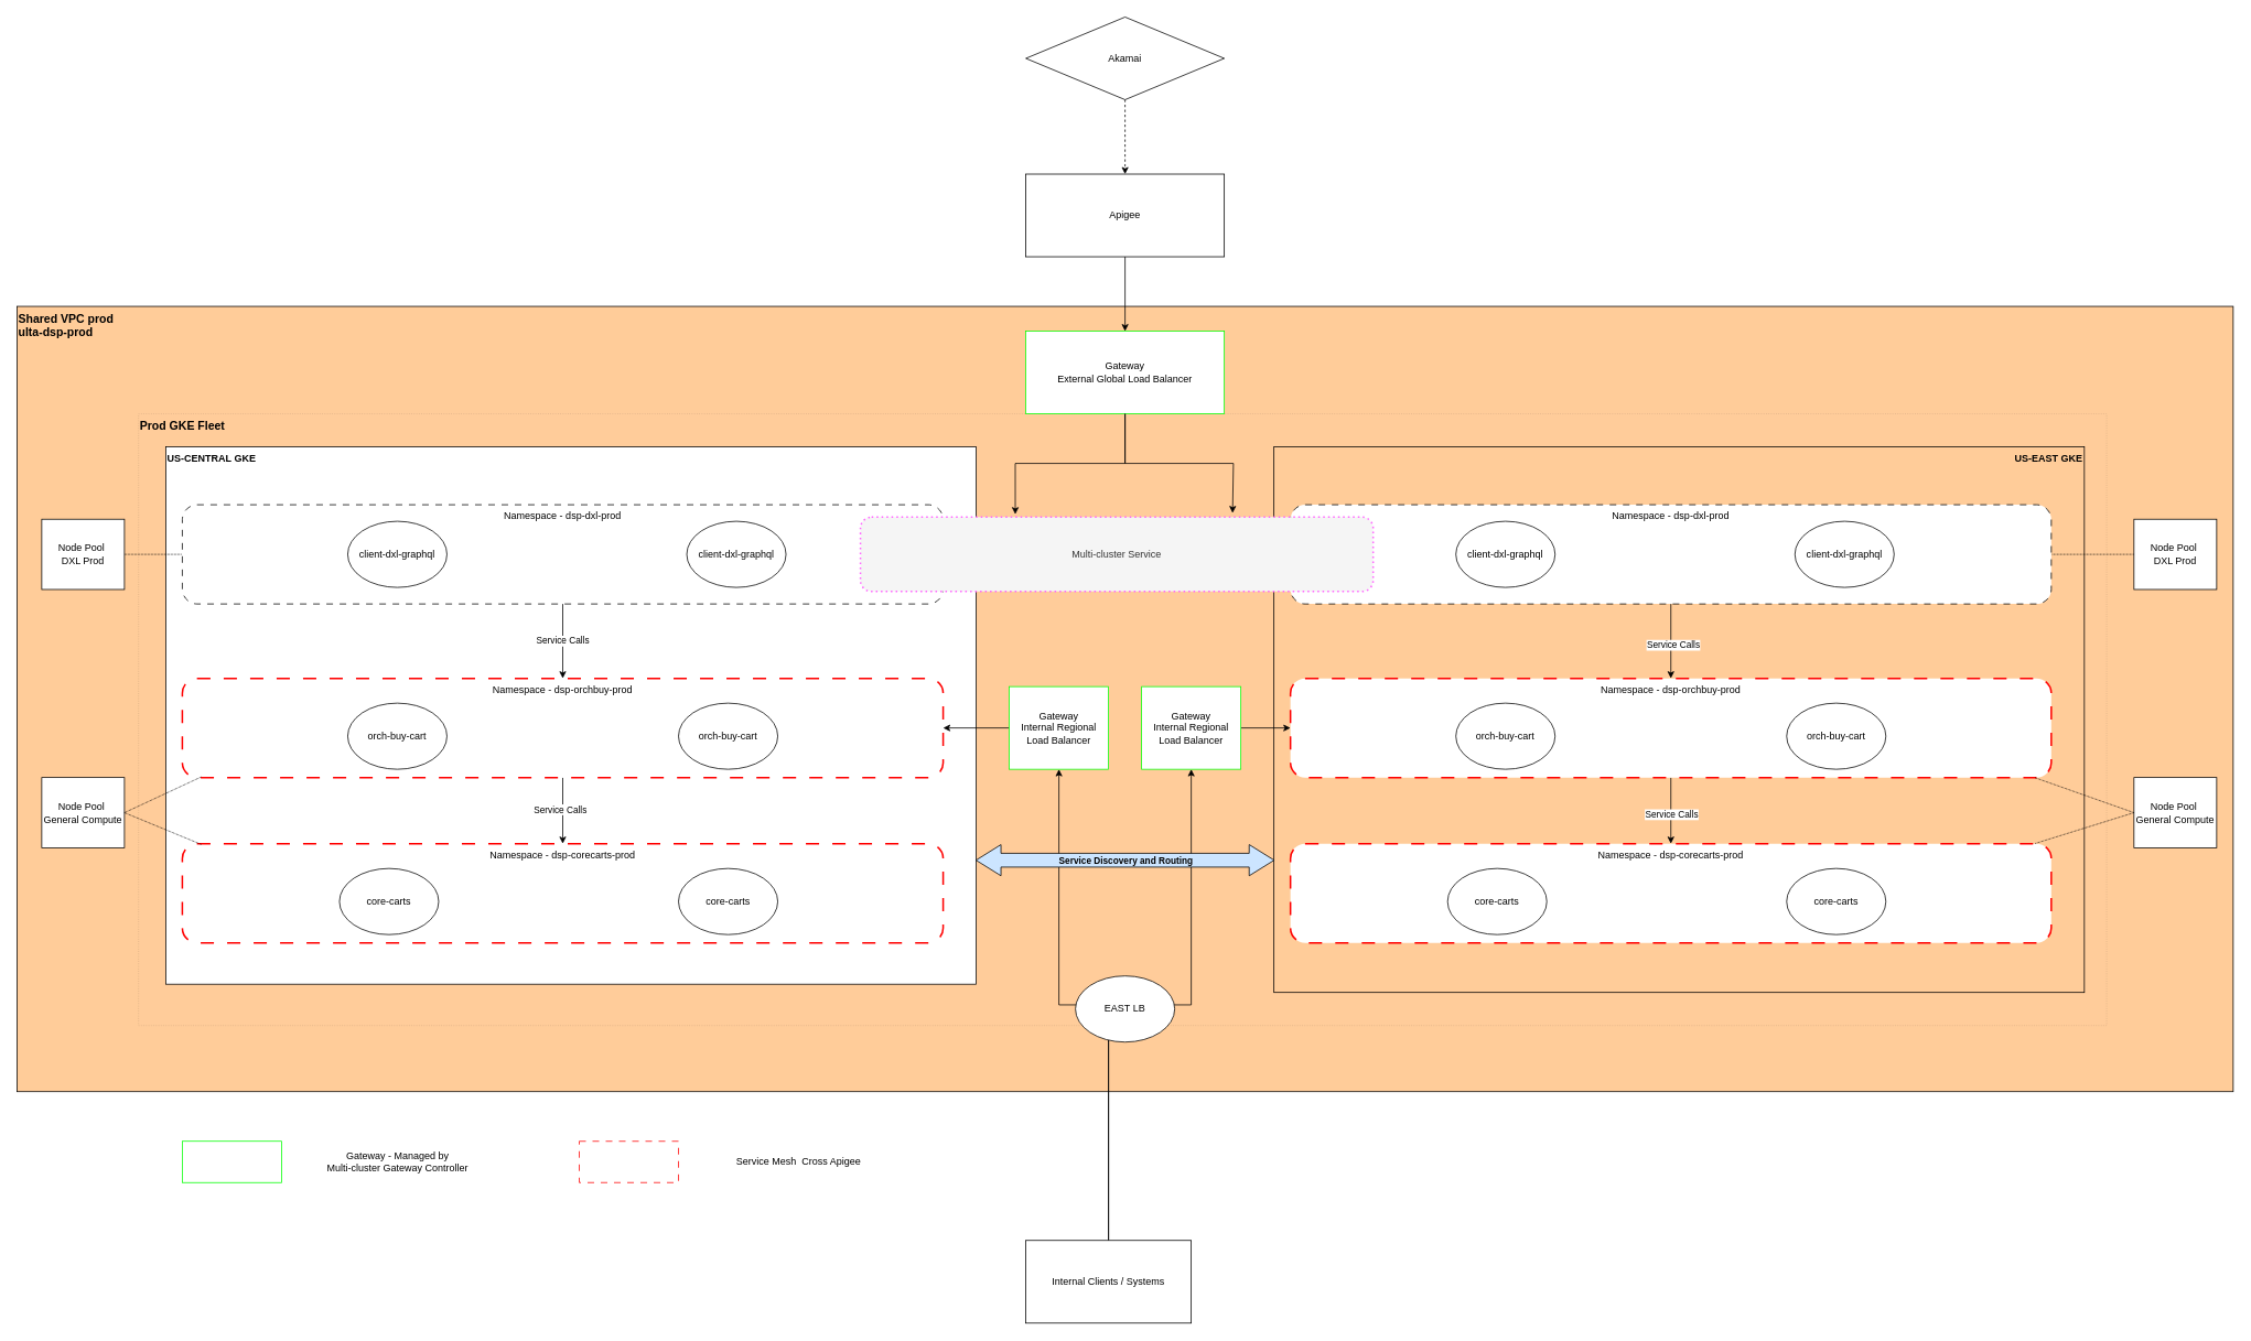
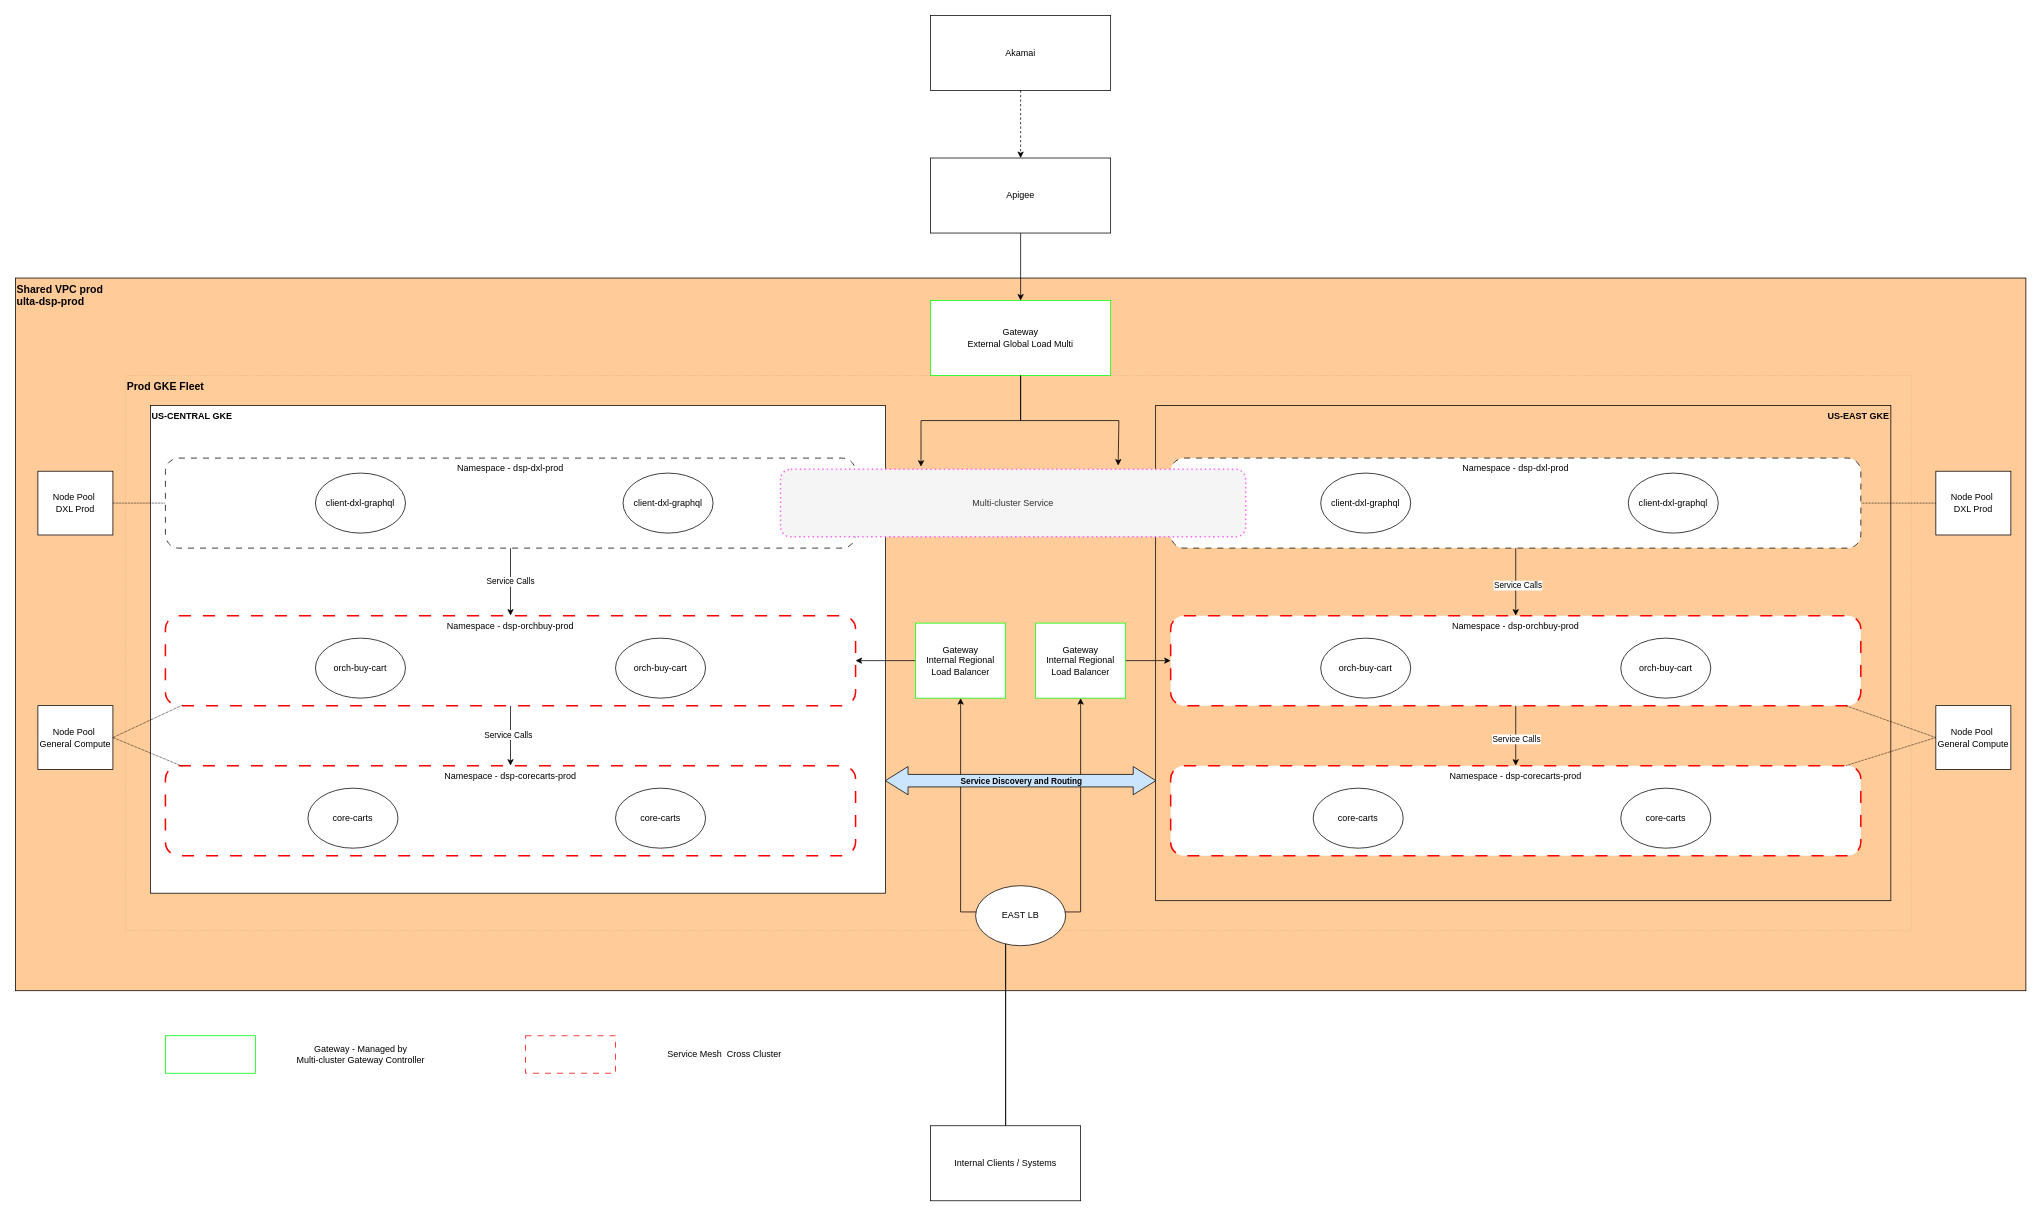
  <mxCell id="0" />
  <mxCell id="1" parent="0" />
  <mxCell id="2" value="&lt;font style=&quot;font-size: 14px;&quot;&gt;&lt;b&gt;Shared VPC prod&lt;br&gt;ulta-dsp-prod&lt;/b&gt;&lt;/font&gt;" style="rounded=0;whiteSpace=wrap;html=1;align=left;verticalAlign=top;fillColor=#ffcc99;" vertex="1" parent="1"><mxGeometry x="20" y="370" width="2680" height="950" as="geometry" /></mxCell>
  <mxCell id="3" value="&lt;span style=&quot;font-size: 14px;&quot;&gt;&lt;b&gt;Prod GKE Fleet&lt;/b&gt;&lt;/span&gt;" style="rounded=0;whiteSpace=wrap;html=1;align=left;verticalAlign=top;dashed=1;dashPattern=1 2;fillColor=#ffcc99;strokeColor=#36393d;opacity=20;" vertex="1" parent="1"><mxGeometry x="167" y="500" width="2380" height="740" as="geometry" /></mxCell>
  <mxCell id="4" value="&lt;b&gt;US-CENTRAL GKE&lt;/b&gt;" style="rounded=0;whiteSpace=wrap;html=1;verticalAlign=top;align=left;" vertex="1" parent="1"><mxGeometry x="200" y="540" width="980" height="650" as="geometry" /></mxCell>
  <mxCell id="5" style="edgeStyle=orthogonalEdgeStyle;rounded=0;orthogonalLoop=1;jettySize=auto;html=1;exitX=0.5;exitY=1;exitDx=0;exitDy=0;" edge="1" parent="1" source="7" target="10"><mxGeometry relative="1" as="geometry" /></mxCell>
  <mxCell id="6" value="Service Calls" style="edgeLabel;html=1;align=center;verticalAlign=middle;resizable=0;points=[];" vertex="1" connectable="0" parent="5"><mxGeometry x="-0.022" y="-1" relative="1" as="geometry"><mxPoint as="offset" /></mxGeometry></mxCell>
  <mxCell id="7" value="Namespace - dsp-dxl-prod" style="rounded=1;whiteSpace=wrap;html=1;verticalAlign=top;dashed=1;dashPattern=8 8;" vertex="1" parent="1"><mxGeometry x="220" y="610" width="920" height="120" as="geometry" /></mxCell>
  <mxCell id="8" style="edgeStyle=orthogonalEdgeStyle;rounded=0;orthogonalLoop=1;jettySize=auto;html=1;exitX=0.5;exitY=1;exitDx=0;exitDy=0;entryX=0.5;entryY=0;entryDx=0;entryDy=0;" edge="1" parent="1" source="10" target="11"><mxGeometry relative="1" as="geometry" /></mxCell>
  <mxCell id="9" value="Service Calls" style="edgeLabel;html=1;align=center;verticalAlign=middle;resizable=0;points=[];" vertex="1" connectable="0" parent="8"><mxGeometry x="-0.05" y="-4" relative="1" as="geometry"><mxPoint as="offset" /></mxGeometry></mxCell>
  <mxCell id="10" value="Namespace - dsp-orchbuy-prod" style="rounded=1;whiteSpace=wrap;html=1;verticalAlign=top;dashed=1;dashPattern=8 8;strokeColor=#FF0000;strokeWidth=2;" vertex="1" parent="1"><mxGeometry x="220" y="820" width="920" height="120" as="geometry" /></mxCell>
  <mxCell id="11" value="Namespace - dsp-corecarts-prod" style="rounded=1;whiteSpace=wrap;html=1;verticalAlign=top;dashed=1;dashPattern=8 8;strokeColor=#FF0000;strokeWidth=2;" vertex="1" parent="1"><mxGeometry x="220" y="1020" width="920" height="120" as="geometry" /></mxCell>
  <mxCell id="12" value="client-dxl-graphql" style="ellipse;whiteSpace=wrap;html=1;" vertex="1" parent="1"><mxGeometry x="420" y="630" width="120" height="80" as="geometry" /></mxCell>
  <mxCell id="13" value="client-dxl-graphql" style="ellipse;whiteSpace=wrap;html=1;" vertex="1" parent="1"><mxGeometry x="830" y="630" width="120" height="80" as="geometry" /></mxCell>
  <mxCell id="14" value="orch-buy-cart" style="ellipse;whiteSpace=wrap;html=1;" vertex="1" parent="1"><mxGeometry x="420" y="850" width="120" height="80" as="geometry" /></mxCell>
  <mxCell id="15" value="orch-buy-cart" style="ellipse;whiteSpace=wrap;html=1;" vertex="1" parent="1"><mxGeometry x="820" y="850" width="120" height="80" as="geometry" /></mxCell>
  <mxCell id="16" value="core-carts" style="ellipse;whiteSpace=wrap;html=1;" vertex="1" parent="1"><mxGeometry x="410" y="1050" width="120" height="80" as="geometry" /></mxCell>
  <mxCell id="17" value="core-carts" style="ellipse;whiteSpace=wrap;html=1;" vertex="1" parent="1"><mxGeometry x="820" y="1050" width="120" height="80" as="geometry" /></mxCell>
  <mxCell id="18" value="&lt;b&gt;US-EAST GKE&lt;/b&gt;" style="rounded=0;whiteSpace=wrap;html=1;verticalAlign=top;align=right;fillColor=#ffcc99;" vertex="1" parent="1"><mxGeometry x="1540" y="540" width="980" height="660" as="geometry" /></mxCell>
  <mxCell id="19" style="edgeStyle=orthogonalEdgeStyle;rounded=0;orthogonalLoop=1;jettySize=auto;html=1;" edge="1" parent="1" source="21" target="24"><mxGeometry relative="1" as="geometry" /></mxCell>
  <mxCell id="20" value="Service Calls" style="edgeLabel;html=1;align=center;verticalAlign=middle;resizable=0;points=[];" vertex="1" connectable="0" parent="19"><mxGeometry x="0.089" y="2" relative="1" as="geometry"><mxPoint as="offset" /></mxGeometry></mxCell>
  <mxCell id="21" value="Namespace - dsp-dxl-prod" style="rounded=1;whiteSpace=wrap;html=1;verticalAlign=top;dashed=1;dashPattern=8 8;" vertex="1" parent="1"><mxGeometry x="1560" y="610" width="920" height="120" as="geometry" /></mxCell>
  <mxCell id="22" style="edgeStyle=orthogonalEdgeStyle;rounded=0;orthogonalLoop=1;jettySize=auto;html=1;exitX=0.5;exitY=1;exitDx=0;exitDy=0;entryX=0.5;entryY=0;entryDx=0;entryDy=0;" edge="1" parent="1" source="24" target="25"><mxGeometry relative="1" as="geometry" /></mxCell>
  <mxCell id="23" value="Service Calls" style="edgeLabel;html=1;align=center;verticalAlign=middle;resizable=0;points=[];" vertex="1" connectable="0" parent="22"><mxGeometry x="0.1" relative="1" as="geometry"><mxPoint as="offset" /></mxGeometry></mxCell>
  <mxCell id="24" value="Namespace - dsp-orchbuy-prod" style="rounded=1;whiteSpace=wrap;html=1;verticalAlign=top;dashed=1;dashPattern=8 8;strokeColor=#FF0000;strokeWidth=2;" vertex="1" parent="1"><mxGeometry x="1560" y="820" width="920" height="120" as="geometry" /></mxCell>
  <mxCell id="25" value="Namespace - dsp-corecarts-prod" style="rounded=1;whiteSpace=wrap;html=1;verticalAlign=top;dashed=1;dashPattern=8 8;strokeColor=#FF0000;strokeWidth=2;" vertex="1" parent="1"><mxGeometry x="1560" y="1020" width="920" height="120" as="geometry" /></mxCell>
  <mxCell id="26" value="client-dxl-graphql" style="ellipse;whiteSpace=wrap;html=1;" vertex="1" parent="1"><mxGeometry x="1760" y="630" width="120" height="80" as="geometry" /></mxCell>
  <mxCell id="27" value="client-dxl-graphql" style="ellipse;whiteSpace=wrap;html=1;" vertex="1" parent="1"><mxGeometry x="2170" y="630" width="120" height="80" as="geometry" /></mxCell>
  <mxCell id="28" value="orch-buy-cart" style="ellipse;whiteSpace=wrap;html=1;" vertex="1" parent="1"><mxGeometry x="1760" y="850" width="120" height="80" as="geometry" /></mxCell>
  <mxCell id="29" value="orch-buy-cart" style="ellipse;whiteSpace=wrap;html=1;" vertex="1" parent="1"><mxGeometry x="2160" y="850" width="120" height="80" as="geometry" /></mxCell>
  <mxCell id="30" value="core-carts" style="ellipse;whiteSpace=wrap;html=1;" vertex="1" parent="1"><mxGeometry x="1750" y="1050" width="120" height="80" as="geometry" /></mxCell>
  <mxCell id="31" value="core-carts" style="ellipse;whiteSpace=wrap;html=1;" vertex="1" parent="1"><mxGeometry x="2160" y="1050" width="120" height="80" as="geometry" /></mxCell>
- <mxCell id="32" value="Gateway&lt;br&gt;External Global Load Balancer" style="rounded=0;whiteSpace=wrap;html=1;strokeColor=#00FF00;" vertex="1" parent="1"><mxGeometry x="1240" y="400" width="240" height="100" as="geometry" /></mxCell>
+ <mxCell id="32" value="Gateway&lt;br&gt;External Global Load Multi" style="rounded=0;whiteSpace=wrap;html=1;strokeColor=#00FF00;" vertex="1" parent="1"><mxGeometry x="1240" y="400" width="240" height="100" as="geometry" /></mxCell>
  <mxCell id="33" style="edgeStyle=orthogonalEdgeStyle;rounded=0;orthogonalLoop=1;jettySize=auto;html=1;exitX=0;exitY=0.5;exitDx=0;exitDy=0;entryX=1;entryY=0.5;entryDx=0;entryDy=0;" edge="1" parent="1" source="34" target="10"><mxGeometry relative="1" as="geometry" /></mxCell>
  <mxCell id="34" value="Gateway&lt;br&gt;Internal Regional Load Balancer" style="rounded=0;whiteSpace=wrap;html=1;strokeColor=#00FF00;" vertex="1" parent="1"><mxGeometry x="1220" y="830" width="120" height="100" as="geometry" /></mxCell>
  <mxCell id="35" style="edgeStyle=orthogonalEdgeStyle;rounded=0;orthogonalLoop=1;jettySize=auto;html=1;exitX=1;exitY=0.5;exitDx=0;exitDy=0;" edge="1" parent="1" source="36" target="24"><mxGeometry relative="1" as="geometry" /></mxCell>
  <mxCell id="36" value="Gateway&lt;br&gt;Internal Regional Load Balancer" style="rounded=0;whiteSpace=wrap;html=1;strokeColor=#00FF00;" vertex="1" parent="1"><mxGeometry x="1380" y="830" width="120" height="100" as="geometry" /></mxCell>
  <mxCell id="37" style="edgeStyle=orthogonalEdgeStyle;rounded=0;orthogonalLoop=1;jettySize=auto;html=1;exitX=0.5;exitY=1;exitDx=0;exitDy=0;entryX=0.5;entryY=0;entryDx=0;entryDy=0;" edge="1" parent="1" source="38" target="32"><mxGeometry relative="1" as="geometry" /></mxCell>
  <mxCell id="38" value="Apigee" style="rounded=0;whiteSpace=wrap;html=1;" vertex="1" parent="1"><mxGeometry x="1240" y="210" width="240" height="100" as="geometry" /></mxCell>
  <mxCell id="39" style="edgeStyle=orthogonalEdgeStyle;rounded=0;orthogonalLoop=1;jettySize=auto;html=1;exitX=0.5;exitY=1;exitDx=0;exitDy=0;entryX=0.5;entryY=0;entryDx=0;entryDy=0;dashed=1;" edge="1" parent="1" source="40" target="38"><mxGeometry relative="1" as="geometry" /></mxCell>
- <mxCell id="40" value="Akamai" style="rhombus;whiteSpace=wrap;html=1;" vertex="1" parent="1"><mxGeometry x="1240" y="20" width="240" height="100" as="geometry" /></mxCell>
+ <mxCell id="40" value="Akamai" style="rounded=0;whiteSpace=wrap;html=1;" vertex="1" parent="1"><mxGeometry x="1240" y="20" width="240" height="100" as="geometry" /></mxCell>
  <mxCell id="41" value="Multi-cluster Service" style="rounded=1;whiteSpace=wrap;html=1;fillColor=#f5f5f5;strokeColor=#FF66FF;dashed=1;dashPattern=1 2;fontColor=#333333;strokeWidth=2;" vertex="1" parent="1"><mxGeometry x="1040" y="625" width="620" height="90" as="geometry" /></mxCell>
  <mxCell id="42" style="edgeStyle=orthogonalEdgeStyle;rounded=0;orthogonalLoop=1;jettySize=auto;html=1;exitX=0.5;exitY=1;exitDx=0;exitDy=0;entryX=0.302;entryY=-0.039;entryDx=0;entryDy=0;entryPerimeter=0;" edge="1" parent="1" source="32" target="41"><mxGeometry relative="1" as="geometry"><Array as="points"><mxPoint x="1360" y="560" /><mxPoint x="1227" y="560" /></Array></mxGeometry></mxCell>
  <mxCell id="43" style="edgeStyle=orthogonalEdgeStyle;rounded=0;orthogonalLoop=1;jettySize=auto;html=1;exitX=0.5;exitY=1;exitDx=0;exitDy=0;" edge="1" parent="1" source="32"><mxGeometry relative="1" as="geometry"><mxPoint x="1490" y="620" as="targetPoint" /><Array as="points"><mxPoint x="1360" y="560" /><mxPoint x="1491" y="560" /></Array></mxGeometry></mxCell>
  <mxCell id="44" value="" style="rounded=0;whiteSpace=wrap;html=1;strokeColor=#00FF00;" vertex="1" parent="1"><mxGeometry x="220" y="1380" width="120" height="50" as="geometry" /></mxCell>
  <mxCell id="45" value="Gateway - Managed by &lt;br&gt;Multi-cluster Gateway Controller" style="text;html=1;align=center;verticalAlign=middle;resizable=0;points=[];autosize=1;strokeColor=none;fillColor=none;" vertex="1" parent="1"><mxGeometry x="385" y="1385" width="190" height="40" as="geometry" /></mxCell>
  <mxCell id="46" style="edgeStyle=orthogonalEdgeStyle;rounded=0;orthogonalLoop=1;jettySize=auto;html=1;exitX=0.5;exitY=0;exitDx=0;exitDy=0;entryX=0.5;entryY=1;entryDx=0;entryDy=0;" edge="1" parent="1" source="48" target="34"><mxGeometry relative="1" as="geometry" /></mxCell>
  <mxCell id="47" style="edgeStyle=orthogonalEdgeStyle;rounded=0;orthogonalLoop=1;jettySize=auto;html=1;exitX=0.5;exitY=0;exitDx=0;exitDy=0;entryX=0.5;entryY=1;entryDx=0;entryDy=0;" edge="1" parent="1" source="48" target="36"><mxGeometry relative="1" as="geometry" /></mxCell>
  <mxCell id="48" value="Internal Clients / Systems" style="rounded=0;whiteSpace=wrap;html=1;" vertex="1" parent="1"><mxGeometry x="1240" y="1500" width="200" height="100" as="geometry" /></mxCell>
  <mxCell id="49" value="EAST LB" style="ellipse;whiteSpace=wrap;html=1;" vertex="1" parent="1"><mxGeometry x="1300" y="1180" width="120" height="80" as="geometry" /></mxCell>
  <mxCell id="50" value="" style="rounded=0;whiteSpace=wrap;html=1;strokeColor=#FF0000;dashed=1;dashPattern=8 8;" vertex="1" parent="1"><mxGeometry x="700" y="1380" width="120" height="50" as="geometry" /></mxCell>
- <mxCell id="51" value="Service Mesh&amp;nbsp; Cross Apigee" style="text;html=1;align=center;verticalAlign=middle;resizable=0;points=[];autosize=1;strokeColor=none;fillColor=none;" vertex="1" parent="1"><mxGeometry x="875" y="1390" width="180" height="30" as="geometry" /></mxCell>
+ <mxCell id="51" value="Service Mesh&amp;nbsp; Cross Cluster" style="text;html=1;align=center;verticalAlign=middle;resizable=0;points=[];autosize=1;strokeColor=none;fillColor=none;" vertex="1" parent="1"><mxGeometry x="875" y="1390" width="180" height="30" as="geometry" /></mxCell>
  <mxCell id="52" value="" style="shape=flexArrow;endArrow=classic;startArrow=classic;html=1;rounded=0;exitX=1.001;exitY=0.795;exitDx=0;exitDy=0;exitPerimeter=0;width=16.667;endSize=9.73;startSize=9.73;fillColor=#cce5ff;strokeColor=default;labelBackgroundColor=none;" edge="1" parent="1"><mxGeometry width="100" height="100" relative="1" as="geometry"><mxPoint x="1179.24" y="1040" as="sourcePoint" /><mxPoint x="1540.77" y="1040" as="targetPoint" /></mxGeometry></mxCell>
  <mxCell id="53" value="Service Discovery and Routing" style="edgeLabel;html=1;align=center;verticalAlign=middle;resizable=0;points=[];labelBackgroundColor=none;fontStyle=1" vertex="1" connectable="0" parent="52"><mxGeometry x="0.074" y="-6" relative="1" as="geometry"><mxPoint x="-13" y="-6" as="offset" /></mxGeometry></mxCell>
  <mxCell id="54" style="edgeStyle=orthogonalEdgeStyle;rounded=0;orthogonalLoop=1;jettySize=auto;html=1;exitX=1;exitY=0.5;exitDx=0;exitDy=0;entryX=0;entryY=0.5;entryDx=0;entryDy=0;dashed=1;dashPattern=1 1;endArrow=none;endFill=0;" edge="1" parent="1" source="55" target="7"><mxGeometry relative="1" as="geometry" /></mxCell>
  <mxCell id="55" value="Node Pool&amp;nbsp; &lt;br&gt;DXL Prod" style="rounded=0;whiteSpace=wrap;html=1;" vertex="1" parent="1"><mxGeometry x="50" y="627.5" width="100" height="85" as="geometry" /></mxCell>
  <mxCell id="56" value="Node Pool&amp;nbsp; &lt;br&gt;General Compute" style="rounded=0;whiteSpace=wrap;html=1;" vertex="1" parent="1"><mxGeometry x="50" y="940" width="100" height="85" as="geometry" /></mxCell>
  <mxCell id="57" style="rounded=0;orthogonalLoop=1;jettySize=auto;html=1;exitX=1;exitY=0.5;exitDx=0;exitDy=0;entryX=0.025;entryY=0.993;entryDx=0;entryDy=0;entryPerimeter=0;endArrow=none;endFill=0;dashed=1;dashPattern=1 1;" edge="1" parent="1" source="56" target="10"><mxGeometry relative="1" as="geometry" /></mxCell>
  <mxCell id="58" style="rounded=0;orthogonalLoop=1;jettySize=auto;html=1;exitX=1;exitY=0.5;exitDx=0;exitDy=0;entryX=0.025;entryY=0.008;entryDx=0;entryDy=0;entryPerimeter=0;endArrow=none;endFill=0;dashed=1;dashPattern=1 1;" edge="1" parent="1" source="56" target="11"><mxGeometry relative="1" as="geometry" /></mxCell>
  <mxCell id="59" style="edgeStyle=orthogonalEdgeStyle;rounded=0;orthogonalLoop=1;jettySize=auto;html=1;exitX=0;exitY=0.5;exitDx=0;exitDy=0;endArrow=none;endFill=0;dashed=1;dashPattern=1 1;" edge="1" parent="1" source="60" target="21"><mxGeometry relative="1" as="geometry" /></mxCell>
  <mxCell id="60" value="Node Pool&amp;nbsp; &lt;br&gt;DXL Prod" style="rounded=0;whiteSpace=wrap;html=1;" vertex="1" parent="1"><mxGeometry x="2580" y="627.5" width="100" height="85" as="geometry" /></mxCell>
  <mxCell id="61" value="Node Pool&amp;nbsp; &lt;br&gt;General Compute" style="rounded=0;whiteSpace=wrap;html=1;" vertex="1" parent="1"><mxGeometry x="2580" y="940" width="100" height="85" as="geometry" /></mxCell>
  <mxCell id="62" style="rounded=0;orthogonalLoop=1;jettySize=auto;html=1;exitX=0;exitY=0.5;exitDx=0;exitDy=0;entryX=0.978;entryY=1;entryDx=0;entryDy=0;entryPerimeter=0;dashed=1;dashPattern=1 1;endArrow=none;endFill=0;" edge="1" parent="1" source="61" target="24"><mxGeometry relative="1" as="geometry" /></mxCell>
  <mxCell id="63" style="rounded=0;orthogonalLoop=1;jettySize=auto;html=1;exitX=0;exitY=0.5;exitDx=0;exitDy=0;entryX=0.978;entryY=0;entryDx=0;entryDy=0;entryPerimeter=0;dashed=1;dashPattern=1 1;endArrow=none;endFill=0;" edge="1" parent="1" source="61" target="25"><mxGeometry relative="1" as="geometry" /></mxCell>
